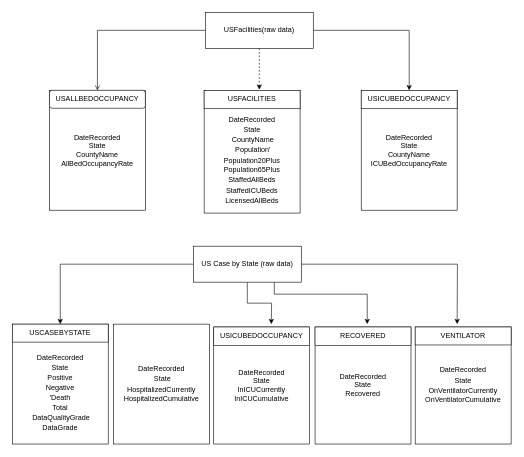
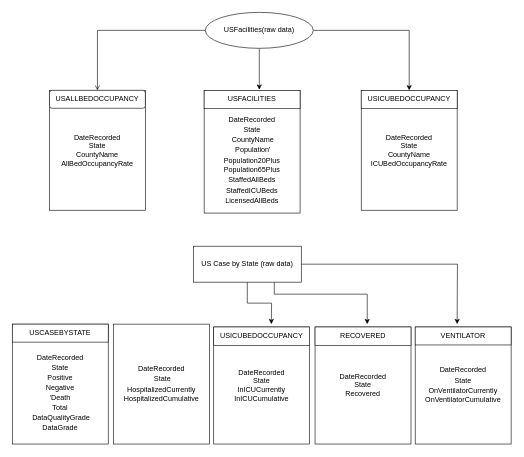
  <mxCell id="0" />
  <mxCell id="1" parent="0" />
  <mxCell id="2" value="DateRecorded&lt;br&gt;State&lt;br&gt;CountyName&lt;br&gt;AllBedOccupancyRate" style="rounded=0;whiteSpace=wrap;html=1;" parent="1" vertex="1"><mxGeometry x="82" y="150" width="160" height="200" as="geometry" /></mxCell>
  <mxCell id="3" style="edgeStyle=orthogonalEdgeStyle;rounded=0;orthogonalLoop=1;jettySize=auto;html=1;exitX=0;exitY=0.5;exitDx=0;exitDy=0;entryX=0.5;entryY=0;entryDx=0;entryDy=0;endArrow=open;" parent="1" source="6" target="7" edge="1"><mxGeometry relative="1" as="geometry"><mxPoint x="212" y="50" as="targetPoint" /></mxGeometry></mxCell>
- <mxCell id="4" style="edgeStyle=orthogonalEdgeStyle;rounded=0;orthogonalLoop=1;jettySize=auto;html=1;exitX=0.5;exitY=1;exitDx=0;exitDy=0;entryX=0.575;entryY=-0.033;entryDx=0;entryDy=0;entryPerimeter=0;dashed=1;" edge="1" parent="1" source="6" target="10"><mxGeometry relative="1" as="geometry" /></mxCell>
+ <mxCell id="4" style="edgeStyle=orthogonalEdgeStyle;rounded=0;orthogonalLoop=1;jettySize=auto;html=1;exitX=0.5;exitY=1;exitDx=0;exitDy=0;entryX=0.575;entryY=-0.033;entryDx=0;entryDy=0;entryPerimeter=0;" edge="1" parent="1" source="6" target="10"><mxGeometry relative="1" as="geometry" /></mxCell>
  <mxCell id="5" style="edgeStyle=orthogonalEdgeStyle;rounded=0;orthogonalLoop=1;jettySize=auto;html=1;exitX=1;exitY=0.5;exitDx=0;exitDy=0;entryX=0.5;entryY=0;entryDx=0;entryDy=0;" edge="1" parent="1" source="6" target="12"><mxGeometry relative="1" as="geometry" /></mxCell>
- <mxCell id="6" value="USFacilities(raw data)" style="rounded=0;whiteSpace=wrap;html=1;" parent="1" vertex="1"><mxGeometry x="342" y="20" width="180" height="60" as="geometry" /></mxCell>
+ <mxCell id="6" value="USFacilities(raw data)" style="ellipse;whiteSpace=wrap;html=1;" parent="1" vertex="1"><mxGeometry x="342" y="20" width="180" height="60" as="geometry" /></mxCell>
  <mxCell id="7" value="USALLBEDOCCUPANCY" style="whiteSpace=wrap;html=1;rounded=1;" parent="1" vertex="1"><mxGeometry x="82" y="150" width="160" height="30" as="geometry" /></mxCell>
  <mxCell id="8" value="" style="group" vertex="1" connectable="0" parent="1"><mxGeometry x="402" y="130" width="160" height="430" as="geometry" /></mxCell>
  <mxCell id="9" value="&lt;p style=&quot;line-height: 140%&quot;&gt;&lt;br&gt;&lt;/p&gt;&lt;p style=&quot;line-height: 140%&quot;&gt;DateRecorded&lt;br&gt;State&lt;br&gt;&amp;nbsp;CountyName&lt;br&gt;&amp;nbsp;Population' Population20Plus Population65Plus StaffedAllBeds StaffedICUBeds LicensedAllBeds&lt;/p&gt;" style="rounded=0;whiteSpace=wrap;html=1;" vertex="1" parent="8"><mxGeometry x="-62" y="20" width="160" height="204.762" as="geometry" /></mxCell>
  <mxCell id="10" value="USFACILITIES" style="rounded=0;whiteSpace=wrap;html=1;" vertex="1" parent="8"><mxGeometry x="-62" y="20" width="160" height="30.714" as="geometry" /></mxCell>
  <mxCell id="11" value="DateRecorded&lt;br&gt;State&lt;br&gt;CountyName ICUBedOccupancyRate" style="rounded=0;whiteSpace=wrap;html=1;" vertex="1" parent="1"><mxGeometry x="602" y="150" width="160" height="200" as="geometry" /></mxCell>
  <mxCell id="12" value="USICUBEDOCCUPANCY" style="rounded=0;whiteSpace=wrap;html=1;" vertex="1" parent="1"><mxGeometry x="602" y="150" width="160" height="30.714" as="geometry" /></mxCell>
  <mxCell id="13" value="&lt;p style=&quot;line-height: 140%&quot;&gt;&lt;br&gt;&lt;/p&gt;&lt;p style=&quot;line-height: 140%&quot;&gt;DateRecorded&lt;br&gt;State&lt;br&gt;Positive&lt;br&gt;Negative&lt;br&gt;'Death&lt;br&gt;Total&lt;br&gt;&amp;nbsp;DataQualityGrade DataGrade&lt;/p&gt;" style="rounded=0;whiteSpace=wrap;html=1;" vertex="1" parent="1"><mxGeometry x="20" y="540" width="160" height="200" as="geometry" /></mxCell>
- <mxCell id="14" style="edgeStyle=orthogonalEdgeStyle;rounded=0;orthogonalLoop=1;jettySize=auto;html=1;exitX=0;exitY=0.5;exitDx=0;exitDy=0;entryX=0.5;entryY=0;entryDx=0;entryDy=0;" edge="1" parent="1" source="18" target="19"><mxGeometry relative="1" as="geometry"><mxPoint x="192" y="440" as="targetPoint" /></mxGeometry></mxCell>
  <mxCell id="15" style="edgeStyle=orthogonalEdgeStyle;rounded=0;orthogonalLoop=1;jettySize=auto;html=1;exitX=0.5;exitY=1;exitDx=0;exitDy=0;" edge="1" parent="1" source="18"><mxGeometry relative="1" as="geometry"><mxPoint x="452" y="540" as="targetPoint" /><mxPoint x="422" y="490" as="sourcePoint" /></mxGeometry></mxCell>
  <mxCell id="16" style="edgeStyle=orthogonalEdgeStyle;rounded=0;orthogonalLoop=1;jettySize=auto;html=1;exitX=1;exitY=0.5;exitDx=0;exitDy=0;" edge="1" parent="1" source="18"><mxGeometry relative="1" as="geometry"><mxPoint x="762" y="540" as="targetPoint" /></mxGeometry></mxCell>
  <mxCell id="17" style="edgeStyle=orthogonalEdgeStyle;rounded=0;orthogonalLoop=1;jettySize=auto;html=1;exitX=0.75;exitY=1;exitDx=0;exitDy=0;" edge="1" parent="1" source="18"><mxGeometry relative="1" as="geometry"><mxPoint x="612" y="540" as="targetPoint" /><Array as="points"><mxPoint x="457" y="490" /><mxPoint x="612" y="490" /></Array></mxGeometry></mxCell>
  <mxCell id="18" value="US Case by State (raw data)" style="rounded=0;whiteSpace=wrap;html=1;" vertex="1" parent="1"><mxGeometry x="322" y="410" width="180" height="60" as="geometry" /></mxCell>
  <mxCell id="19" value="USCASEBYSTATE" style="rounded=0;whiteSpace=wrap;html=1;" vertex="1" parent="1"><mxGeometry x="20" y="540" width="160" height="30" as="geometry" /></mxCell>
  <mxCell id="20" value="&lt;p style=&quot;line-height: 140%&quot;&gt;DateRecorded&lt;br&gt;&amp;nbsp;State&lt;br&gt;HospitalizedCurrently&lt;br&gt;HospitalizedCumulative&lt;/p&gt;" style="rounded=0;whiteSpace=wrap;html=1;" vertex="1" parent="1"><mxGeometry x="189" y="540" width="160" height="200" as="geometry" /></mxCell>
  <mxCell id="21" value="DateRecorded&lt;br&gt;State&lt;br&gt;InICUCurrently&lt;br&gt;InICUCumulative" style="rounded=0;whiteSpace=wrap;html=1;" vertex="1" parent="1"><mxGeometry x="356" y="544.76" width="160" height="195.24" as="geometry" /></mxCell>
  <mxCell id="22" value="USICUBEDOCCUPANCY" style="rounded=0;whiteSpace=wrap;html=1;" vertex="1" parent="1"><mxGeometry x="356" y="544.76" width="160" height="30.714" as="geometry" /></mxCell>
  <mxCell id="23" value="DateRecorded&lt;br&gt;State&lt;br&gt;Recovered" style="rounded=0;whiteSpace=wrap;html=1;" vertex="1" parent="1"><mxGeometry x="525" y="544.76" width="160" height="195.24" as="geometry" /></mxCell>
  <mxCell id="24" value="RECOVERED" style="rounded=0;whiteSpace=wrap;html=1;" vertex="1" parent="1"><mxGeometry x="525" y="544.76" width="160" height="30.714" as="geometry" /></mxCell>
  <mxCell id="25" value="&lt;p style=&quot;line-height: 140%&quot;&gt;DateRecorded&lt;br&gt;&lt;span&gt;State&lt;br&gt;&lt;/span&gt;&lt;span&gt;OnVentilatorCurrently&lt;br&gt;&lt;/span&gt;&lt;span&gt;OnVentilatorCumulative&lt;/span&gt;&lt;/p&gt;" style="rounded=0;whiteSpace=wrap;html=1;" vertex="1" parent="1"><mxGeometry x="692" y="544.76" width="160" height="195.24" as="geometry" /></mxCell>
  <mxCell id="26" value="VENTILATOR" style="rounded=0;whiteSpace=wrap;html=1;" vertex="1" parent="1"><mxGeometry x="692" y="544.76" width="160" height="30" as="geometry" /></mxCell>
